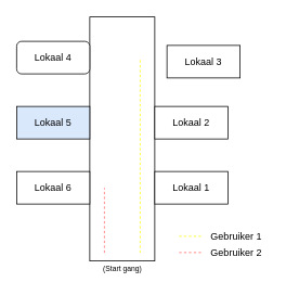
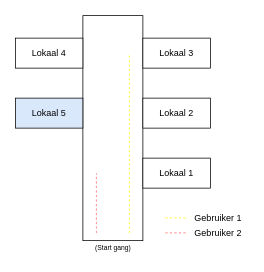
  <mxCell id="0" />
  <mxCell id="1" parent="0" />
  <mxCell id="2" value="" style="rounded=0;whiteSpace=wrap;html=1;" vertex="1" parent="1"><mxGeometry x="110" y="20" width="80" height="300" as="geometry" /></mxCell>
  <mxCell id="3" value="Lokaal 1" style="rounded=0;whiteSpace=wrap;html=1;" vertex="1" parent="1"><mxGeometry x="190" y="210" width="90" height="40" as="geometry" /></mxCell>
  <mxCell id="4" value="Lokaal 2" style="rounded=0;whiteSpace=wrap;html=1;" vertex="1" parent="1"><mxGeometry x="190" y="130" width="90" height="40" as="geometry" /></mxCell>
- <mxCell id="5" value="Lokaal 3" style="rounded=0;whiteSpace=wrap;html=1;" vertex="1" parent="1"><mxGeometry x="205" y="55" width="90" height="40" as="geometry" /></mxCell>
- <mxCell id="6" value="Lokaal 4" style="whiteSpace=wrap;html=1;rounded=1;" vertex="1" parent="1"><mxGeometry x="20" y="50" width="90" height="40" as="geometry" /></mxCell>
+ <mxCell id="5" value="Lokaal 3" style="rounded=0;whiteSpace=wrap;html=1;" vertex="1" parent="1"><mxGeometry x="190" y="50" width="90" height="40" as="geometry" /></mxCell>
+ <mxCell id="6" value="Lokaal 4" style="rounded=0;whiteSpace=wrap;html=1;" vertex="1" parent="1"><mxGeometry x="20" y="50" width="90" height="40" as="geometry" /></mxCell>
  <mxCell id="7" value="Lokaal 5" style="rounded=0;whiteSpace=wrap;html=1;fillColor=#dae8fc;" vertex="1" parent="1"><mxGeometry x="20" y="130" width="90" height="40" as="geometry" /></mxCell>
- <mxCell id="8" value="Lokaal 6" style="rounded=0;whiteSpace=wrap;html=1;" vertex="1" parent="1"><mxGeometry x="20" y="210" width="90" height="40" as="geometry" /></mxCell>
  <mxCell id="9" value="" style="endArrow=none;dashed=1;html=1;fillColor=#60a917;strokeColor=#FFFF00;" edge="1" parent="1"><mxGeometry width="50" height="50" relative="1" as="geometry"><mxPoint x="172" y="310" as="sourcePoint" /><mxPoint x="172" y="70" as="targetPoint" /></mxGeometry></mxCell>
  <mxCell id="10" value="" style="endArrow=none;dashed=1;html=1;strokeColor=#FFFF00;" edge="1" parent="1"><mxGeometry width="50" height="50" relative="1" as="geometry"><mxPoint x="220" y="289.66" as="sourcePoint" /><mxPoint x="250" y="289.66" as="targetPoint" /></mxGeometry></mxCell>
  <mxCell id="11" value="Gebruiker 1" style="text;html=1;align=center;verticalAlign=middle;resizable=0;points=[];autosize=1;" vertex="1" parent="1"><mxGeometry x="250" y="280" width="80" height="20" as="geometry" /></mxCell>
  <mxCell id="12" value="" style="endArrow=none;dashed=1;html=1;strokeColor=#FF6666;" edge="1" parent="1"><mxGeometry width="50" height="50" relative="1" as="geometry"><mxPoint x="220" y="309.66" as="sourcePoint" /><mxPoint x="250" y="309.66" as="targetPoint" /></mxGeometry></mxCell>
  <mxCell id="13" value="Gebruiker 2" style="text;html=1;align=center;verticalAlign=middle;resizable=0;points=[];autosize=1;" vertex="1" parent="1"><mxGeometry x="250" y="300" width="80" height="20" as="geometry" /></mxCell>
  <mxCell id="14" value="" style="endArrow=none;dashed=1;html=1;fillColor=#60a917;strokeColor=#FF6666;" edge="1" parent="1"><mxGeometry width="50" height="50" relative="1" as="geometry"><mxPoint x="128" y="310" as="sourcePoint" /><mxPoint x="128" y="230" as="targetPoint" /></mxGeometry></mxCell>
  <mxCell id="15" value="(Start gang)" style="text;html=1;align=center;verticalAlign=middle;resizable=0;points=[];autosize=1;fontSize=9;" vertex="1" parent="1"><mxGeometry x="120" y="320" width="60" height="20" as="geometry" /></mxCell>
